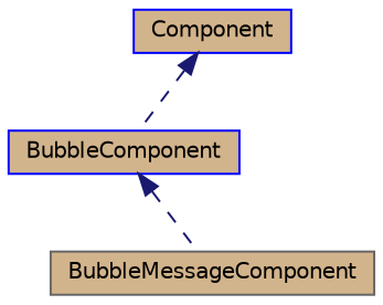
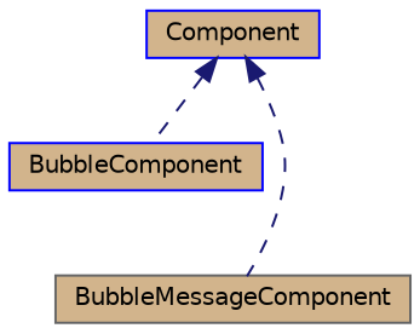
  digraph {
    node [color=blue fillcolor=tan fontname=Helvetica fontsize=10 shape=record style=filled]
    edge [color=midnightblue dir=back fontname=Helvetica fontsize=10 labelfontname=Helvetica labelfontsize=10 style=dashed]
    n1 [fontcolor=black height=0.2 label=BubbleComponent width=0.4]
    n2 [color=gray40 height=0.2 label=BubbleMessageComponent width=0.4]
    n3 [height=0.2 label=Component width=0.4]
-   n1 -> n2
+   n3 -> n2
    n3 -> n1
  }
